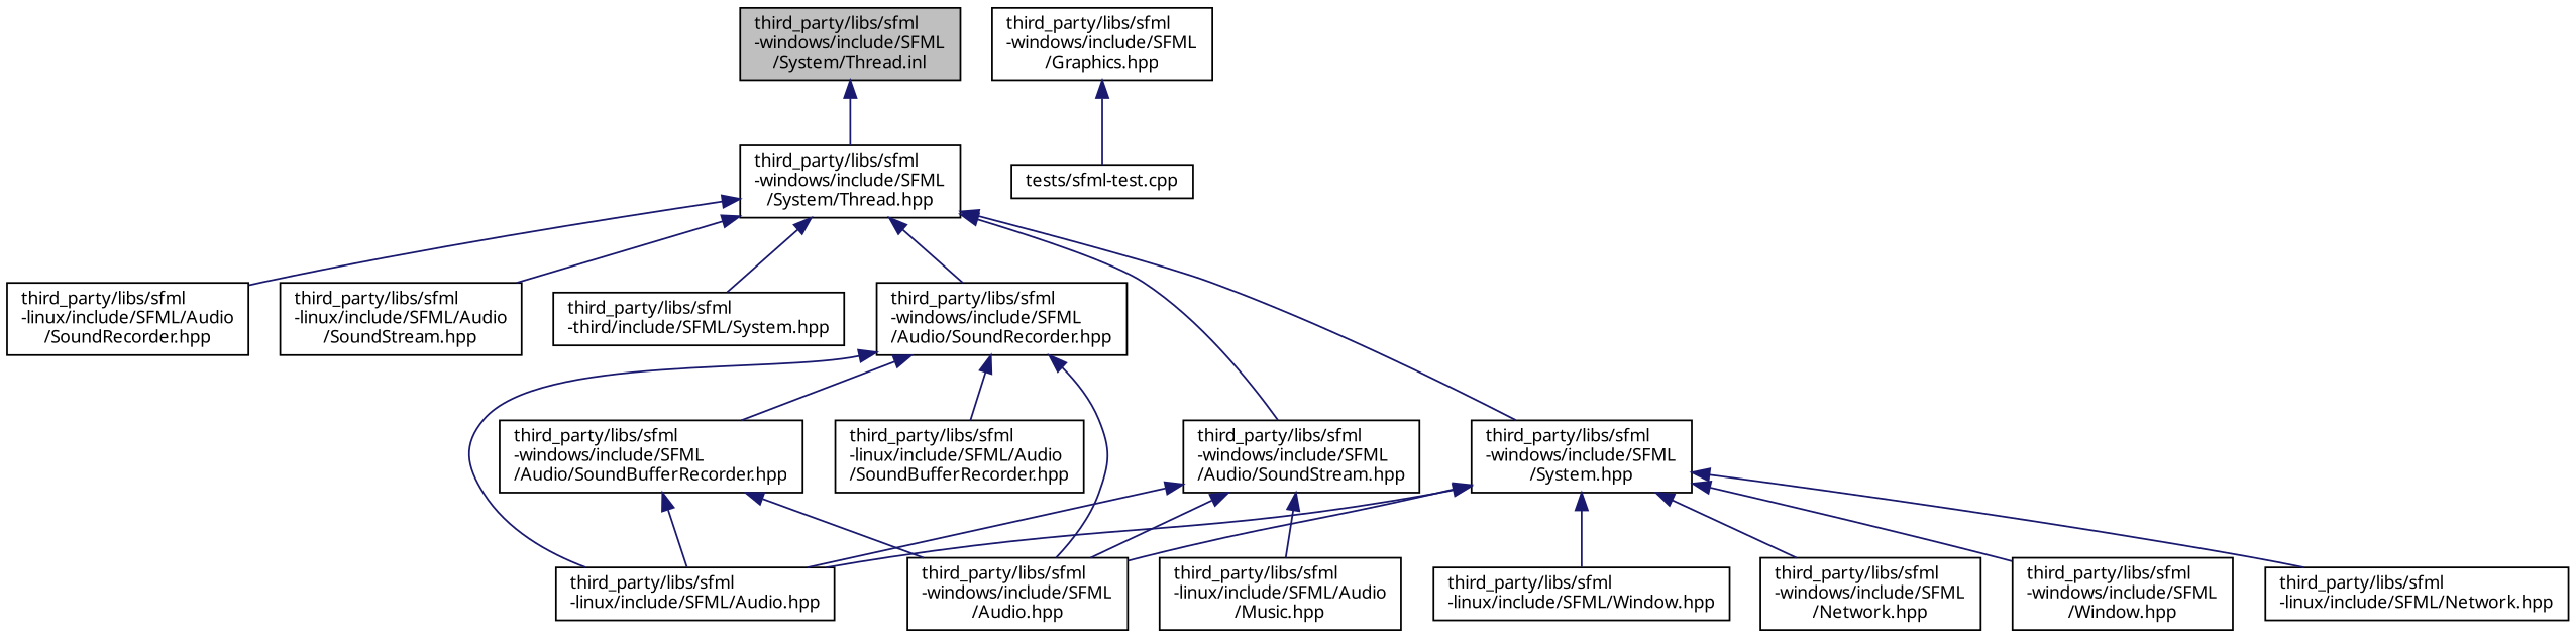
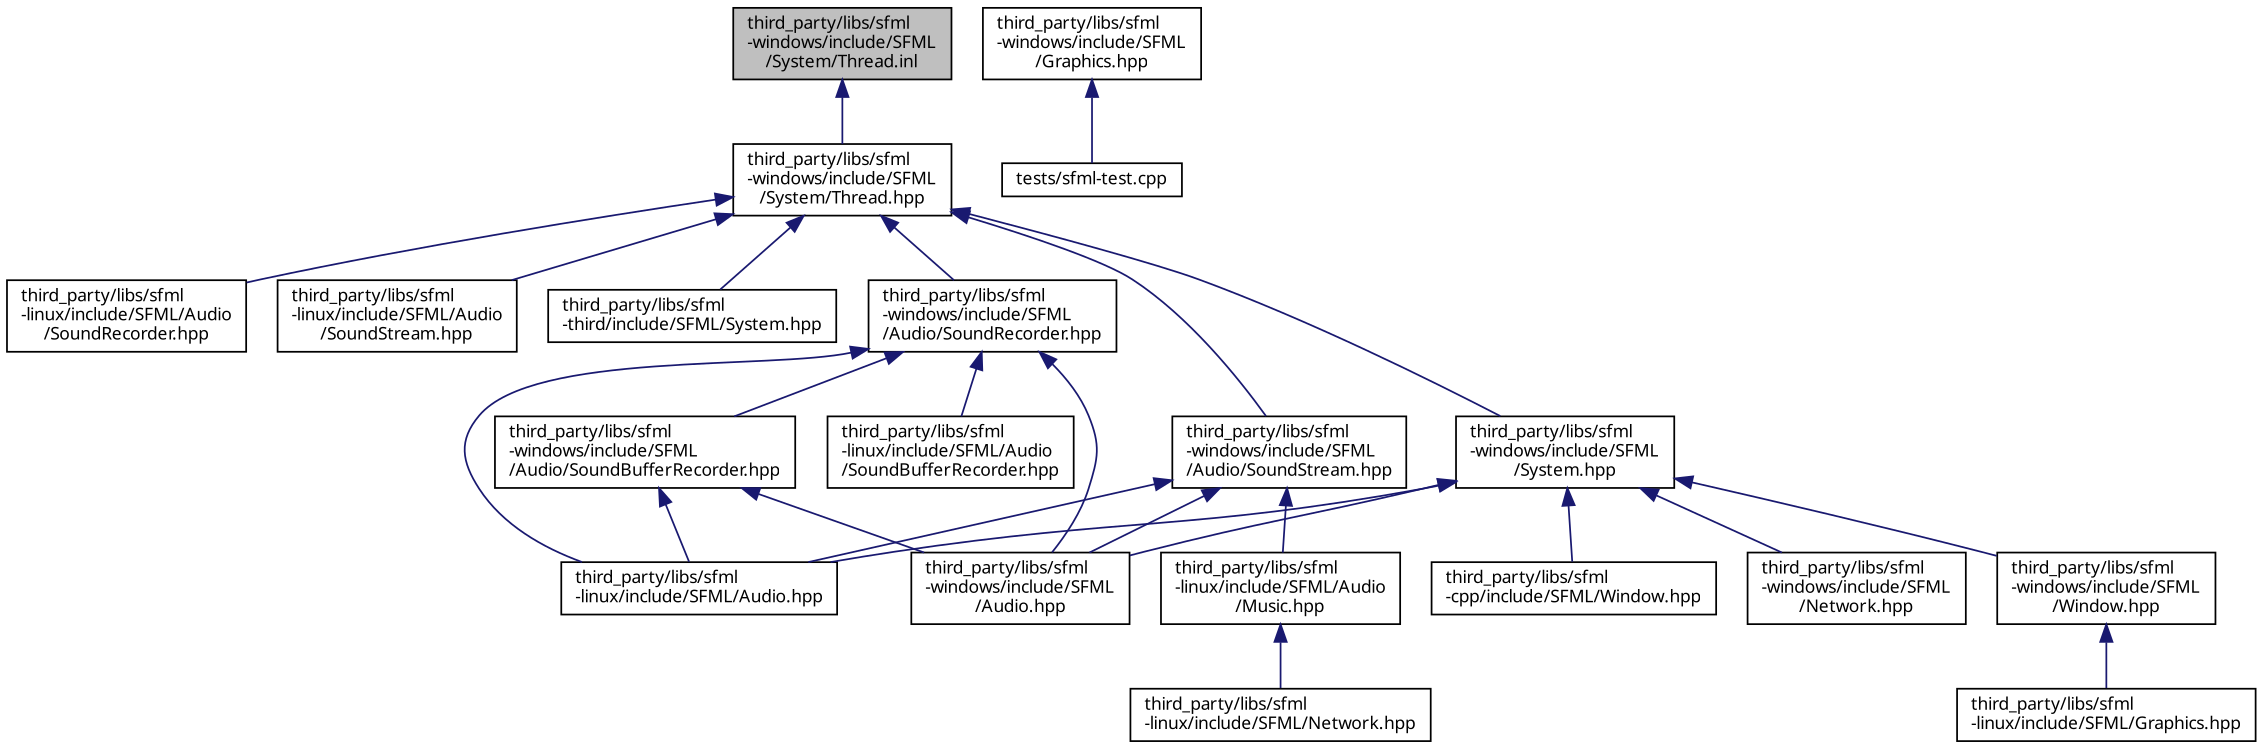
  digraph {
    fontname="Noto Sans"
    node [color=black fillcolor=white fontname="Noto Sans" fontsize=10 shape=record style=filled]
    edge [color=midnightblue dir=back fontname="Noto Sans" fontsize=10 labelfontname=Helvetica labelfontsize=10 style=solid]
    n1 [fillcolor=grey75 fontcolor=black height=0.2 label="third_party/libs/sfml\l-windows/include/SFML\l/System/Thread.inl" width=0.4]
    n2 [height=0.2 label="third_party/libs/sfml\l-windows/include/SFML\l/System/Thread.hpp" width=0.4]
    n3 [height=0.2 label="third_party/libs/sfml\l-linux/include/SFML/Audio\l/SoundRecorder.hpp" width=0.4]
    n4 [height=0.2 label="third_party/libs/sfml\l-linux/include/SFML/Audio\l/SoundStream.hpp" width=0.4]
    n5 [height=0.2 label="third_party/libs/sfml\l-third/include/SFML/System.hpp" width=0.4]
    n6 [height=0.2 label="third_party/libs/sfml\l-windows/include/SFML\l/Audio/SoundRecorder.hpp" width=0.4]
    n7 [height=0.2 label="third_party/libs/sfml\l-windows/include/SFML\l/Audio/SoundStream.hpp" width=0.4]
    n8 [height=0.2 label="third_party/libs/sfml\l-windows/include/SFML\l/System.hpp" width=0.4]
    n9 [height=0.2 label="third_party/libs/sfml\l-linux/include/SFML/Audio\l/SoundBufferRecorder.hpp" width=0.4]
    n10 [height=0.2 label="third_party/libs/sfml\l-linux/include/SFML/Audio.hpp" width=0.4]
    n11 [height=0.2 label="third_party/libs/sfml\l-windows/include/SFML\l/Audio/SoundBufferRecorder.hpp" width=0.4]
    n12 [height=0.2 label="third_party/libs/sfml\l-windows/include/SFML\l/Audio.hpp" width=0.4]
    n13 [height=0.2 label="third_party/libs/sfml\l-linux/include/SFML/Audio\l/Music.hpp" width=0.4]
    n14 [height=0.2 label="third_party/libs/sfml\l-linux/include/SFML/Network.hpp" width=0.4]
-   n15 [height=0.2 label="third_party/libs/sfml\l-linux/include/SFML/Window.hpp" width=0.4]
+   n15 [height=0.2 label="third_party/libs/sfml\l-cpp/include/SFML/Window.hpp" width=0.4]
    n16 [height=0.2 label="third_party/libs/sfml\l-windows/include/SFML\l/Network.hpp" width=0.4]
    n17 [height=0.2 label="third_party/libs/sfml\l-windows/include/SFML\l/Window.hpp" width=0.4]
+   n18 [height=0.2 label="third_party/libs/sfml\l-linux/include/SFML/Graphics.hpp" width=0.4]
    n19 [height=0.2 label="third_party/libs/sfml\l-windows/include/SFML\l/Graphics.hpp" width=0.4]
    n20 [height=0.2 label="tests/sfml-test.cpp" width=0.4]
    n1 -> n2
    n2 -> n3
    n2 -> n4
    n2 -> n5
    n2 -> n6
    n2 -> n7
    n2 -> n8
    n6 -> n9
    n6 -> n10
    n6 -> n11
    n6 -> n12
    n7 -> n10
    n7 -> n12
    n7 -> n13
    n8 -> n10
    n8 -> n12
-   n8 -> n14
+   n13 -> n14
    n8 -> n15
    n8 -> n16
    n8 -> n17
    n11 -> n10
    n11 -> n12
+   n17 -> n18
    n19 -> n20
  }
